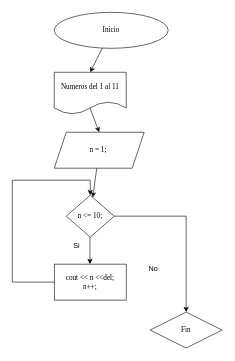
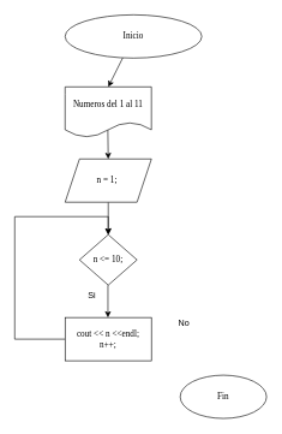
  <mxCell id="0" />
  <mxCell id="1" parent="0" />
  <mxCell id="2" style="edgeStyle=none;html=1;entryX=0.5;entryY=0;entryDx=0;entryDy=0;" edge="1" parent="1" source="3" target="6"><mxGeometry relative="1" as="geometry"><mxPoint x="150" y="140" as="targetPoint" /></mxGeometry></mxCell>
  <mxCell id="3" value="Inicio" style="ellipse;whiteSpace=wrap;html=1;fontFamily=Times New Roman;" vertex="1" parent="1"><mxGeometry x="90" y="20" width="190" height="60" as="geometry" /></mxCell>
- <mxCell id="4" value="Fin" style="rhombus;whiteSpace=wrap;html=1;fontFamily=Times New Roman;" vertex="1" parent="1"><mxGeometry x="250" y="520" width="120" height="60" as="geometry" /></mxCell>
+ <mxCell id="4" value="Fin" style="ellipse;whiteSpace=wrap;html=1;fontFamily=Times New Roman;" vertex="1" parent="1"><mxGeometry x="250" y="520" width="120" height="60" as="geometry" /></mxCell>
  <mxCell id="5" style="edgeStyle=none;html=1;exitX=0.495;exitY=0.845;exitDx=0;exitDy=0;exitPerimeter=0;entryX=0.5;entryY=0;entryDx=0;entryDy=0;" edge="1" parent="1" source="6" target="8"><mxGeometry relative="1" as="geometry"><mxPoint x="150" y="240" as="targetPoint" /></mxGeometry></mxCell>
  <mxCell id="6" value="Numeros del 1 al 11" style="shape=document;whiteSpace=wrap;html=1;boundedLbl=1;fontFamily=Times New Roman;" vertex="1" parent="1"><mxGeometry x="90" y="120" width="120" height="70" as="geometry" /></mxCell>
  <mxCell id="7" value="" style="edgeStyle=none;html=1;" edge="1" parent="1" source="8" target="11"><mxGeometry relative="1" as="geometry" /></mxCell>
- <mxCell id="8" value="n = 1;&amp;nbsp;" style="shape=parallelogram;perimeter=parallelogramPerimeter;whiteSpace=wrap;html=1;fixedSize=1;fontFamily=Times New Roman;" vertex="1" parent="1"><mxGeometry x="90" y="220" width="150" height="60" as="geometry" /></mxCell>
- <mxCell id="9" style="edgeStyle=none;html=1;exitX=1;exitY=0.5;exitDx=0;exitDy=0;rounded=0;curved=0;" edge="1" parent="1" source="11" target="4"><mxGeometry relative="1" as="geometry"><mxPoint x="270" y="365" as="targetPoint" /><Array as="points"><mxPoint x="310" y="360" /></Array></mxGeometry></mxCell>
+ <mxCell id="8" value="n = 1;&amp;nbsp;" style="shape=parallelogram;perimeter=parallelogramPerimeter;whiteSpace=wrap;html=1;fixedSize=1;fontFamily=Times New Roman;" vertex="1" parent="1"><mxGeometry x="90" y="220" width="120" height="60" as="geometry" /></mxCell>
  <mxCell id="10" value="" style="edgeStyle=none;html=1;" edge="1" parent="1"><mxGeometry relative="1" as="geometry"><mxPoint x="149.55" y="395" as="sourcePoint" /><mxPoint x="149.55" y="440" as="targetPoint" /></mxGeometry></mxCell>
  <mxCell id="11" value="n &amp;lt;= 10;" style="rhombus;whiteSpace=wrap;html=1;fontFamily=Times New Roman;" vertex="1" parent="1"><mxGeometry x="110" y="325" width="80" height="70" as="geometry" /></mxCell>
  <mxCell id="12" value="No" style="text;html=1;align=center;verticalAlign=middle;resizable=0;points=[];autosize=1;strokeColor=none;fillColor=none;" vertex="1" parent="1"><mxGeometry x="235" y="433" width="40" height="30" as="geometry" /></mxCell>
  <mxCell id="13" style="edgeStyle=none;html=1;rounded=0;curved=0;exitX=0;exitY=0.5;exitDx=0;exitDy=0;entryX=0.5;entryY=0;entryDx=0;entryDy=0;" edge="1" parent="1" source="14" target="11"><mxGeometry relative="1" as="geometry"><mxPoint x="20" y="300" as="targetPoint" /><mxPoint x="90" y="446" as="sourcePoint" /><Array as="points"><mxPoint x="20" y="470" /><mxPoint x="20" y="300" /><mxPoint x="150" y="300" /></Array></mxGeometry></mxCell>
- <mxCell id="14" value="cout &amp;lt;&amp;lt; n &amp;lt;&amp;lt;del;&lt;div&gt;n++;&lt;/div&gt;" style="whiteSpace=wrap;html=1;fontFamily=Times New Roman;" vertex="1" parent="1"><mxGeometry x="90" y="440" width="120" height="60" as="geometry" /></mxCell>
+ <mxCell id="14" value="cout &amp;lt;&amp;lt; n &amp;lt;&amp;lt;endl;&lt;div&gt;n++;&lt;/div&gt;" style="whiteSpace=wrap;html=1;fontFamily=Times New Roman;" vertex="1" parent="1"><mxGeometry x="90" y="440" width="120" height="60" as="geometry" /></mxCell>
  <mxCell id="15" value="&lt;div style=&quot;text-align: center;&quot;&gt;&lt;span style=&quot;background-color: transparent; text-wrap-mode: nowrap;&quot;&gt;Si&lt;/span&gt;&lt;/div&gt;" style="text;whiteSpace=wrap;html=1;" vertex="1" parent="1"><mxGeometry x="120" y="395" width="20" height="25" as="geometry" /></mxCell>
